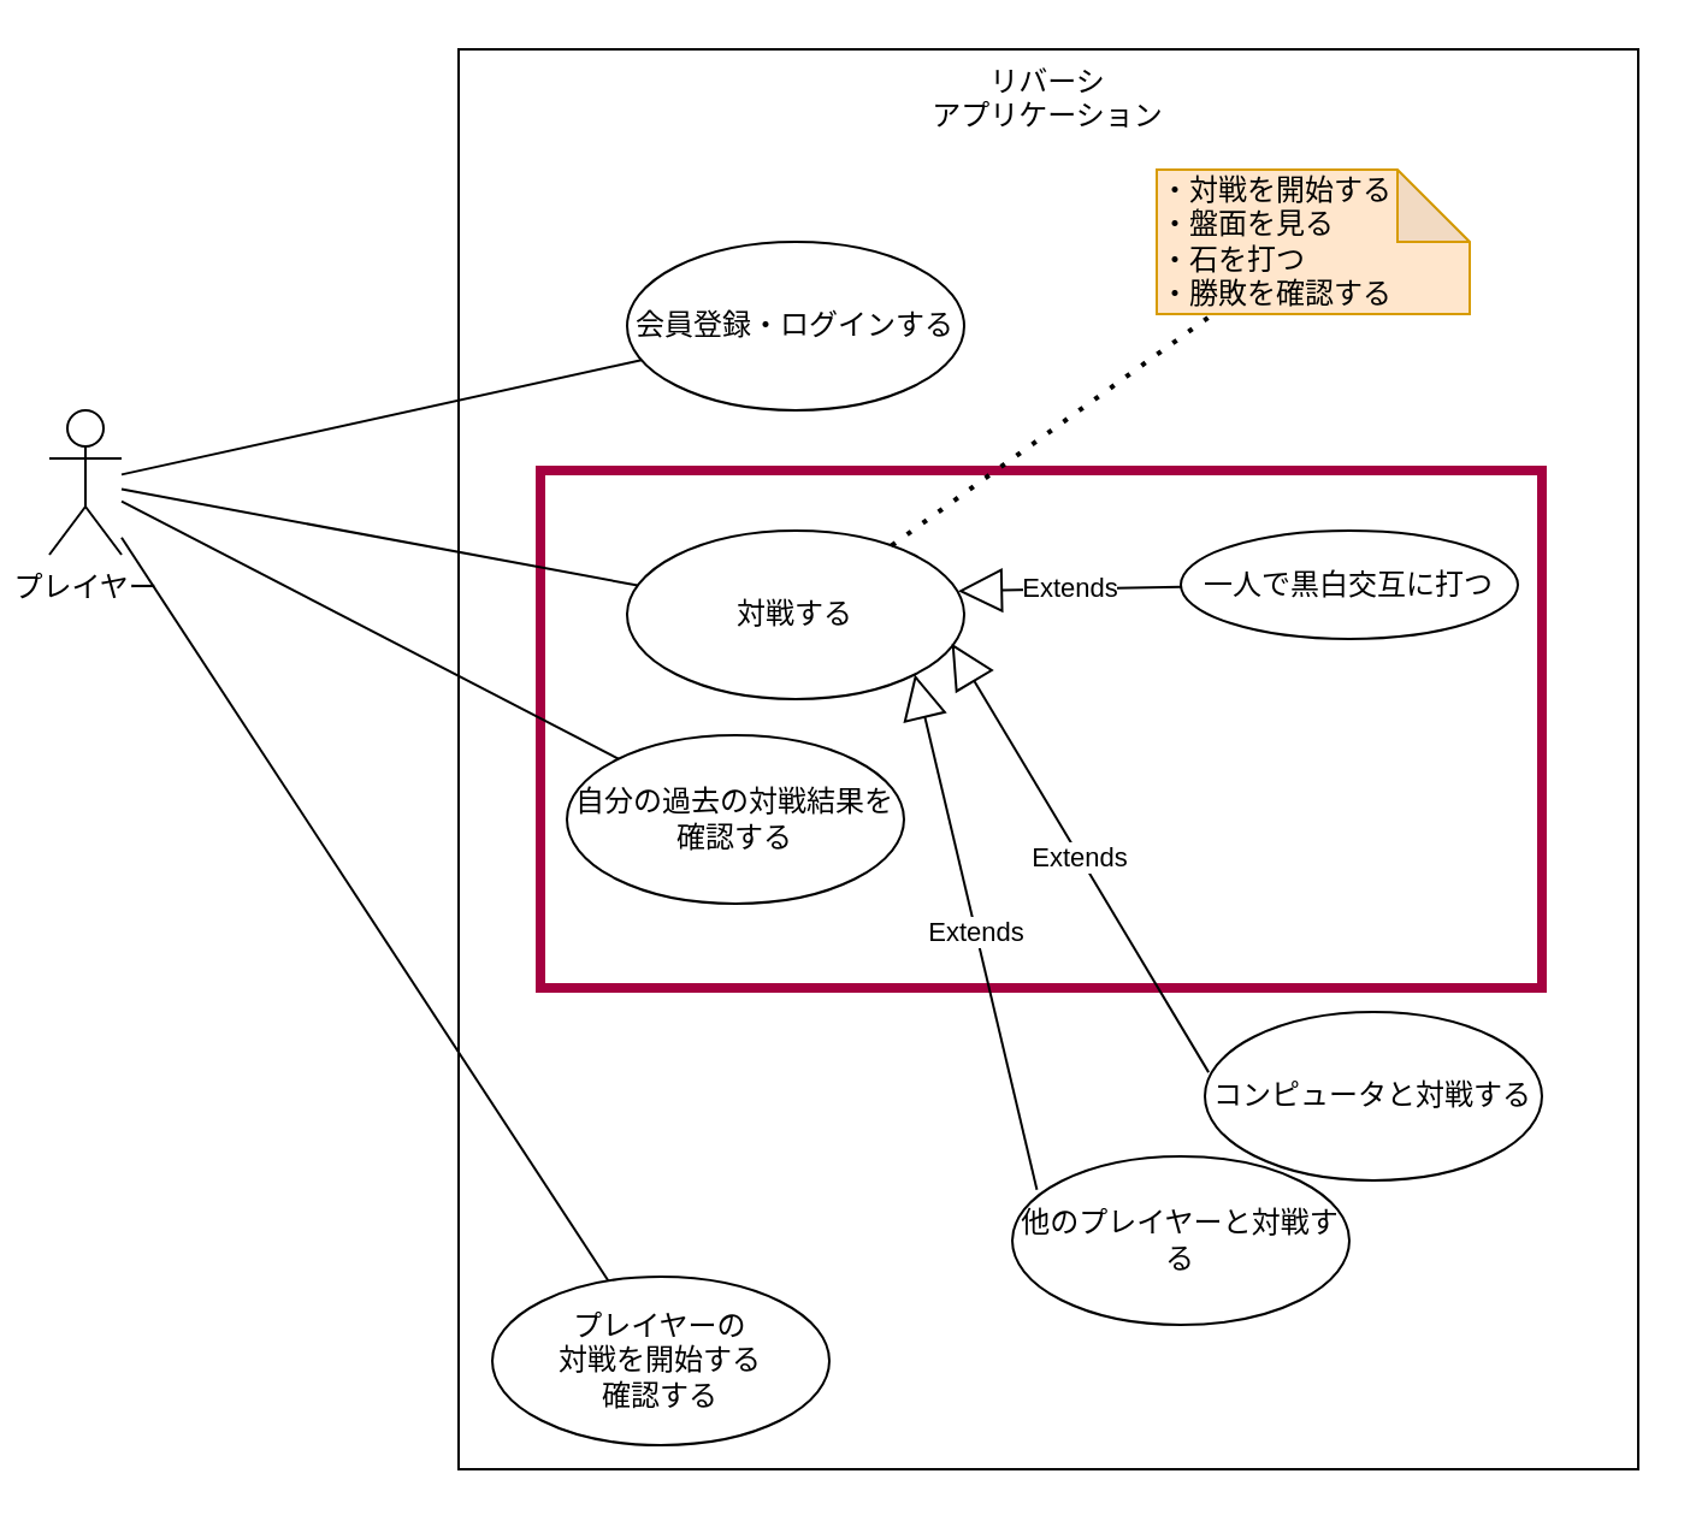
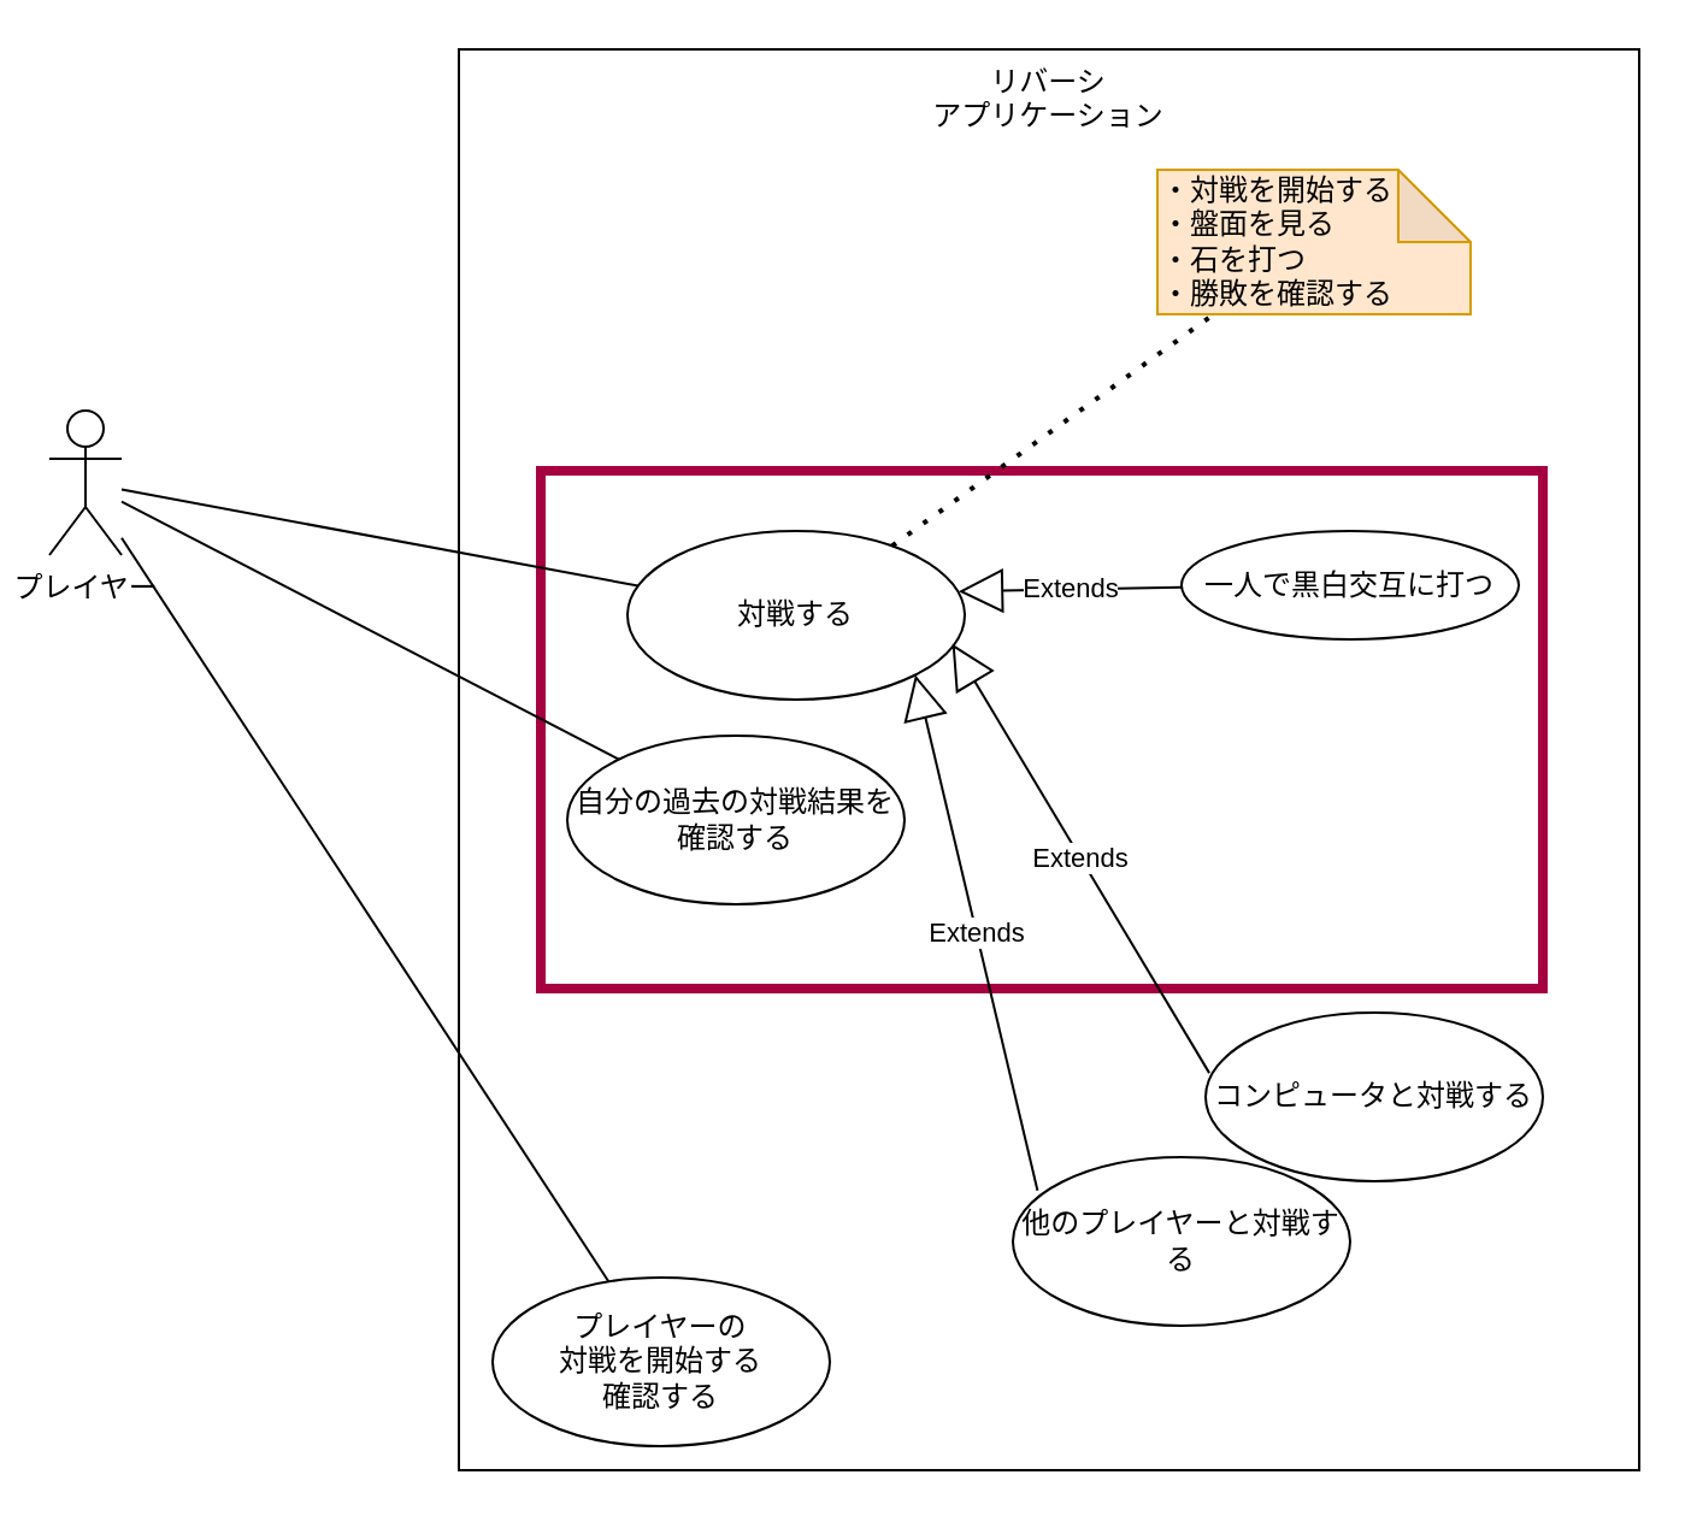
  <mxCell id="0" />
  <mxCell id="1" parent="0" />
  <mxCell id="2" value="" style="rounded=0;whiteSpace=wrap;html=1;fillColor=none;fontColor=#ffffff;strokeColor=#A50040;strokeWidth=4;" vertex="1" parent="1"><mxGeometry x="224" y="195" width="416" height="215" as="geometry" /></mxCell>
  <mxCell id="3" value="リバーシ&lt;br&gt;アプリケーション" style="rounded=0;whiteSpace=wrap;html=1;verticalAlign=top;fillColor=none;" vertex="1" parent="1"><mxGeometry x="190" y="20" width="490" height="590" as="geometry" /></mxCell>
  <mxCell id="4" value="プレイヤー" style="shape=umlActor;verticalLabelPosition=bottom;verticalAlign=top;html=1;fillColor=none;" vertex="1" parent="1"><mxGeometry x="20" y="170" width="30" height="60" as="geometry" /></mxCell>
  <mxCell id="5" value="対戦する" style="ellipse;whiteSpace=wrap;html=1;fillColor=none;" vertex="1" parent="1"><mxGeometry x="260" y="220" width="140" height="70" as="geometry" /></mxCell>
  <mxCell id="6" value="" style="endArrow=none;html=1;" edge="1" parent="1" source="4" target="5"><mxGeometry relative="1" as="geometry"><mxPoint x="250" y="190" as="sourcePoint" /><mxPoint x="410" y="190" as="targetPoint" /></mxGeometry></mxCell>
  <mxCell id="7" value="&lt;span style=&quot;background-color: initial;&quot;&gt;・対戦を開始する&lt;/span&gt;&lt;br&gt;&lt;span style=&quot;background-color: initial;&quot;&gt;・盤面を見る&lt;/span&gt;&lt;br&gt;&lt;span style=&quot;background-color: initial;&quot;&gt;・石を打つ&lt;br&gt;・勝敗を確認する&lt;br&gt;&lt;/span&gt;" style="shape=note;whiteSpace=wrap;html=1;backgroundOutline=1;darkOpacity=0.05;fillColor=#ffe6cc;align=left;strokeColor=#d79b00;" vertex="1" parent="1"><mxGeometry x="480" y="70" width="130" height="60" as="geometry" /></mxCell>
  <mxCell id="8" value="" style="endArrow=none;dashed=1;html=1;dashPattern=1 3;strokeWidth=2;" edge="1" parent="1" source="5" target="7"><mxGeometry width="50" height="50" relative="1" as="geometry"><mxPoint x="300" y="150" as="sourcePoint" /><mxPoint x="350" y="100" as="targetPoint" /></mxGeometry></mxCell>
- <mxCell id="9" value="会員登録・ログインする" style="ellipse;whiteSpace=wrap;html=1;fillColor=none;" vertex="1" parent="1"><mxGeometry x="260" y="100" width="140" height="70" as="geometry" /></mxCell>
  <mxCell id="10" value="自分の過去の対戦結果を確認する" style="ellipse;whiteSpace=wrap;html=1;fillColor=none;" vertex="1" parent="1"><mxGeometry x="235" y="305" width="140" height="70" as="geometry" /></mxCell>
  <mxCell id="11" value="一人で黒白交互に打つ" style="ellipse;whiteSpace=wrap;html=1;fillColor=none;" vertex="1" parent="1"><mxGeometry x="490" y="220" width="140" height="45" as="geometry" /></mxCell>
  <mxCell id="12" value="コンピュータと対戦する" style="ellipse;whiteSpace=wrap;html=1;fillColor=none;" vertex="1" parent="1"><mxGeometry x="500" y="420" width="140" height="70" as="geometry" /></mxCell>
  <mxCell id="13" value="他のプレイヤーと対戦する" style="ellipse;whiteSpace=wrap;html=1;fillColor=none;" vertex="1" parent="1"><mxGeometry x="420" y="480" width="140" height="70" as="geometry" /></mxCell>
  <mxCell id="14" value="" style="endArrow=none;html=1;" edge="1" parent="1" source="4" target="10"><mxGeometry relative="1" as="geometry"><mxPoint x="45" y="210" as="sourcePoint" /><mxPoint x="274.394" y="252.794" as="targetPoint" /></mxGeometry></mxCell>
- <mxCell id="15" value="" style="endArrow=none;html=1;" edge="1" parent="1" source="4" target="9"><mxGeometry relative="1" as="geometry"><mxPoint x="50" y="190" as="sourcePoint" /><mxPoint x="274.394" y="252.794" as="targetPoint" /></mxGeometry></mxCell>
  <mxCell id="16" value="Extends" style="endArrow=block;endSize=16;endFill=0;html=1;entryX=0.982;entryY=0.359;entryDx=0;entryDy=0;entryPerimeter=0;" edge="1" parent="1" source="11" target="5"><mxGeometry width="160" relative="1" as="geometry"><mxPoint x="250" y="260" as="sourcePoint" /><mxPoint x="410" y="260" as="targetPoint" /></mxGeometry></mxCell>
  <mxCell id="17" value="Extends" style="endArrow=block;endSize=16;endFill=0;html=1;entryX=0.963;entryY=0.669;entryDx=0;entryDy=0;entryPerimeter=0;exitX=0.011;exitY=0.358;exitDx=0;exitDy=0;exitPerimeter=0;" edge="1" parent="1" source="12" target="5"><mxGeometry width="160" relative="1" as="geometry"><mxPoint x="503.004" y="240.144" as="sourcePoint" /><mxPoint x="407.48" y="255.13" as="targetPoint" /></mxGeometry></mxCell>
  <mxCell id="18" value="Extends" style="endArrow=block;endSize=16;endFill=0;html=1;entryX=1;entryY=1;entryDx=0;entryDy=0;exitX=0.073;exitY=0.198;exitDx=0;exitDy=0;exitPerimeter=0;" edge="1" parent="1" source="13" target="5"><mxGeometry width="160" relative="1" as="geometry"><mxPoint x="501.54" y="305.06" as="sourcePoint" /><mxPoint x="404.82" y="276.83" as="targetPoint" /></mxGeometry></mxCell>
  <mxCell id="19" value="プレイヤーの&lt;br&gt;対戦を開始する&lt;br&gt;確認する" style="ellipse;whiteSpace=wrap;html=1;fillColor=none;" vertex="1" parent="1"><mxGeometry x="204" y="530" width="140" height="70" as="geometry" /></mxCell>
  <mxCell id="20" value="" style="endArrow=none;html=1;" edge="1" parent="1" source="4" target="19"><mxGeometry relative="1" as="geometry"><mxPoint x="60" y="218.393" as="sourcePoint" /><mxPoint x="293.293" y="348.931" as="targetPoint" /></mxGeometry></mxCell>
